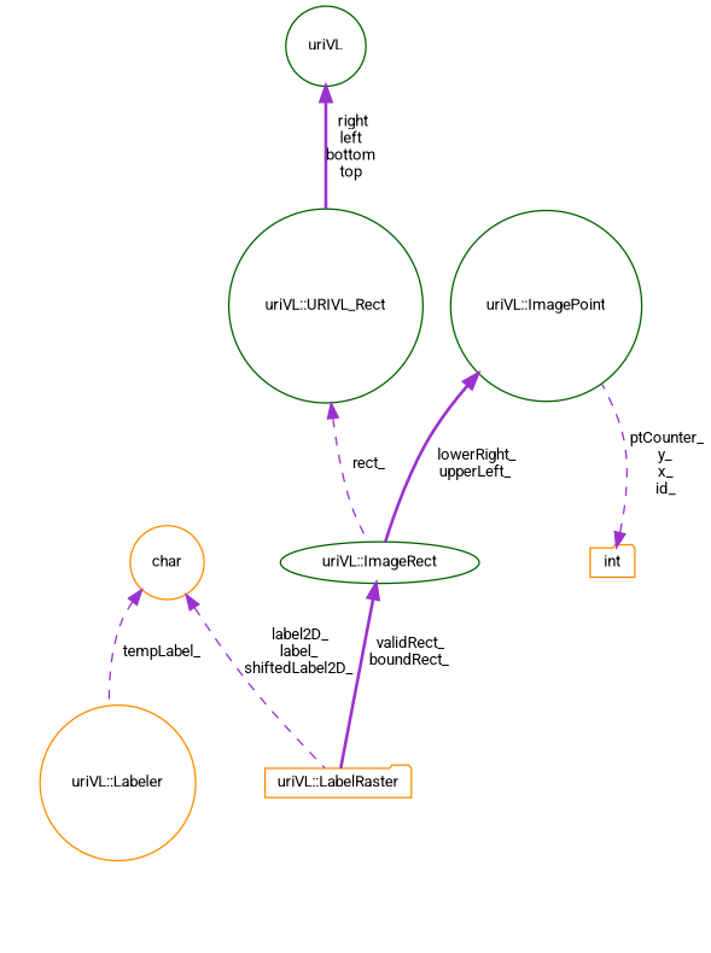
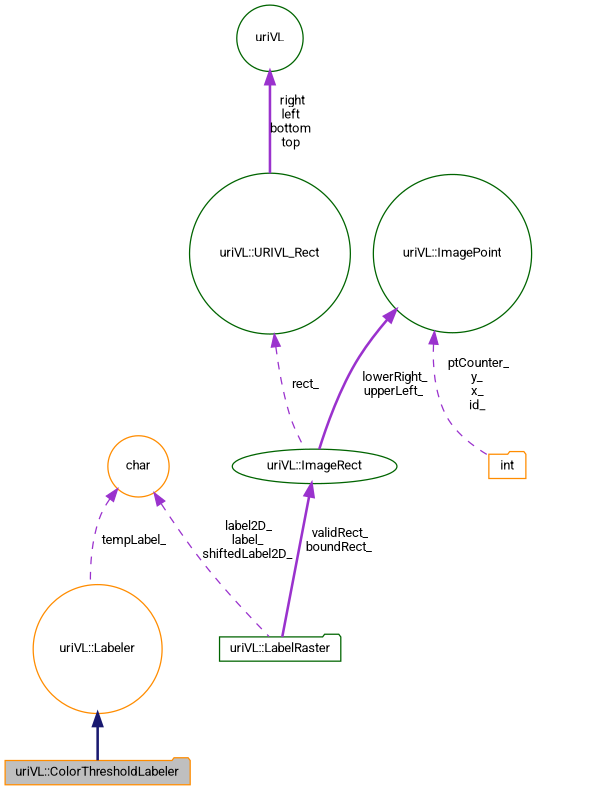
  digraph {
    fontname=Roboto
    node [color=darkorange fillcolor=white fontname=Roboto fontsize=10 shape=circle style=filled]
    edge [color=darkorchid3 dir=back fontname=Roboto fontsize=10 labelfontname=Helvetica labelfontsize=10 style=bold]
+   n1 [fillcolor=grey75 fontcolor=black height=0.2 label="uriVL::ColorThresholdLabeler" shape=folder width=0.4]
    n2 [height=0.2 label="uriVL::Labeler" width=0.4]
-   n3 [height=0.2 label="uriVL::LabelRaster" shape=folder width=0.4]
+   n3 [color=darkgreen height=0.2 label="uriVL::LabelRaster" shape=folder width=0.4]
    n4 [color=darkgreen height=0.2 label="uriVL::ImageRect" shape=ellipse width=0.4]
    n5 [color=darkgreen height=0.2 label="uriVL::URIVL_Rect" width=0.4]
    n6 [color=darkgreen height=0.2 label=uriVL width=0.4]
    n7 [color=darkgreen height=0.2 label="uriVL::ImagePoint" width=0.4]
    n8 [height=0.2 label=int shape=folder width=0.4]
    n9 [height=0.2 label=char width=0.4]
+   n2 -> n1 [color=midnightblue]
    n4 -> n3 [label=" validRect_\nboundRect_"]
    n5 -> n4 [label=" rect_" style=dashed]
    n6 -> n5 [label=" right\nleft\nbottom\ntop"]
    n7 -> n4 [label=" lowerRight_\nupperLeft_"]
-   n8 -> n7 [label=" ptCounter_\ny_\nx_\nid_" style=dashed]
+   n7 -> n8 [label=" ptCounter_\ny_\nx_\nid_" style=dashed]
    n9 -> n2 [label=" tempLabel_" style=dashed]
    n9 -> n3 [label=" label2D_\nlabel_\nshiftedLabel2D_" style=dashed]
  }
